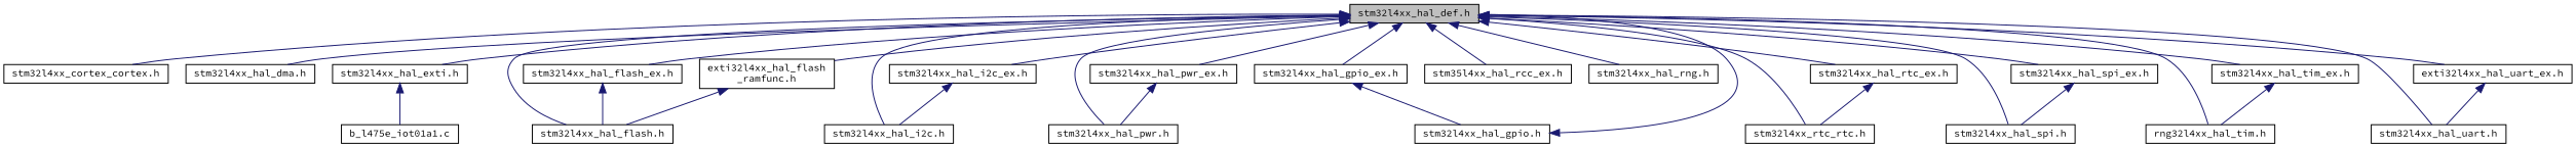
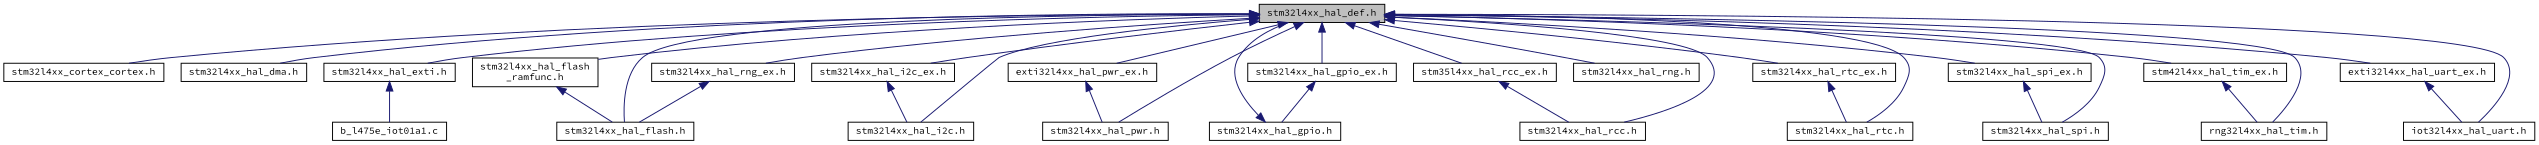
  digraph {
    fontname="Source Code Pro"
    node [color=black fillcolor=white fontname="Source Code Pro" fontsize=10 shape=record style=filled]
    edge [color=midnightblue dir=back fontname="Source Code Pro" fontsize=10 labelfontname=Helvetica labelfontsize=10 style=solid]
    n1 [fillcolor=grey75 fontcolor=black height=0.2 label="stm32l4xx_hal_def.h" width=0.4]
    n2 [height=0.2 label="stm32l4xx_cortex_cortex.h" width=0.4]
    n3 [height=0.2 label="stm32l4xx_hal_dma.h" width=0.4]
    n4 [height=0.2 label="stm32l4xx_hal_exti.h" width=0.4]
    n5 [height=0.2 label="stm32l4xx_hal_flash.h" width=0.4]
-   n6 [height=0.2 label="stm32l4xx_hal_flash_ex.h" width=0.4]
-   n7 [height=0.2 label="exti32l4xx_hal_flash\l_ramfunc.h" width=0.4]
+   n6 [height=0.2 label="stm32l4xx_hal_rng_ex.h" width=0.4]
+   n7 [height=0.2 label="stm32l4xx_hal_flash\l_ramfunc.h" width=0.4]
    n8 [height=0.2 label="stm32l4xx_hal_gpio_ex.h" width=0.4]
    n9 [height=0.2 label="stm32l4xx_hal_i2c.h" width=0.4]
    n10 [height=0.2 label="stm32l4xx_hal_i2c_ex.h" width=0.4]
    n11 [height=0.2 label="stm32l4xx_hal_pwr.h" width=0.4]
-   n12 [height=0.2 label="stm32l4xx_hal_pwr_ex.h" width=0.4]
+   n12 [height=0.2 label="exti32l4xx_hal_pwr_ex.h" width=0.4]
+   n13 [height=0.2 label="stm32l4xx_hal_rcc.h" width=0.4]
    n14 [height=0.2 label="stm35l4xx_hal_rcc_ex.h" width=0.4]
    n15 [height=0.2 label="stm32l4xx_hal_rng.h" width=0.4]
-   n16 [height=0.2 label="stm32l4xx_rtc_rtc.h" width=0.4]
+   n16 [height=0.2 label="stm32l4xx_hal_rtc.h" width=0.4]
    n17 [height=0.2 label="stm32l4xx_hal_rtc_ex.h" width=0.4]
    n18 [height=0.2 label="stm32l4xx_hal_spi.h" width=0.4]
    n19 [height=0.2 label="stm32l4xx_hal_spi_ex.h" width=0.4]
    n20 [height=0.2 label="rng32l4xx_hal_tim.h" width=0.4]
-   n21 [height=0.2 label="stm32l4xx_hal_tim_ex.h" width=0.4]
-   n22 [height=0.2 label="stm32l4xx_hal_uart.h" width=0.4]
+   n21 [height=0.2 label="stm42l4xx_hal_tim_ex.h" width=0.4]
+   n22 [height=0.2 label="iot32l4xx_hal_uart.h" width=0.4]
    n23 [height=0.2 label="exti32l4xx_hal_uart_ex.h" width=0.4]
    n24 [height=0.2 label="b_l475e_iot01a1.c" width=0.4]
    n25 [height=0.2 label="stm32l4xx_hal_gpio.h" width=0.4]
    n1 -> n2
    n1 -> n3
    n1 -> n4
    n1 -> n5
    n1 -> n6
    n1 -> n7
    n1 -> n8
    n1 -> n9
    n1 -> n10
    n1 -> n11
    n1 -> n12
+   n1 -> n13
    n1 -> n14
    n1 -> n15
    n1 -> n16
    n1 -> n17
    n1 -> n18
    n1 -> n19
    n1 -> n20
    n1 -> n21
    n1 -> n22
    n1 -> n23
    n4 -> n24
    n6 -> n5
    n7 -> n5
    n8 -> n25
    n10 -> n9
    n12 -> n11
+   n14 -> n13
    n17 -> n16
    n19 -> n18
    n21 -> n20
    n23 -> n22
    n25 -> n1
  }
